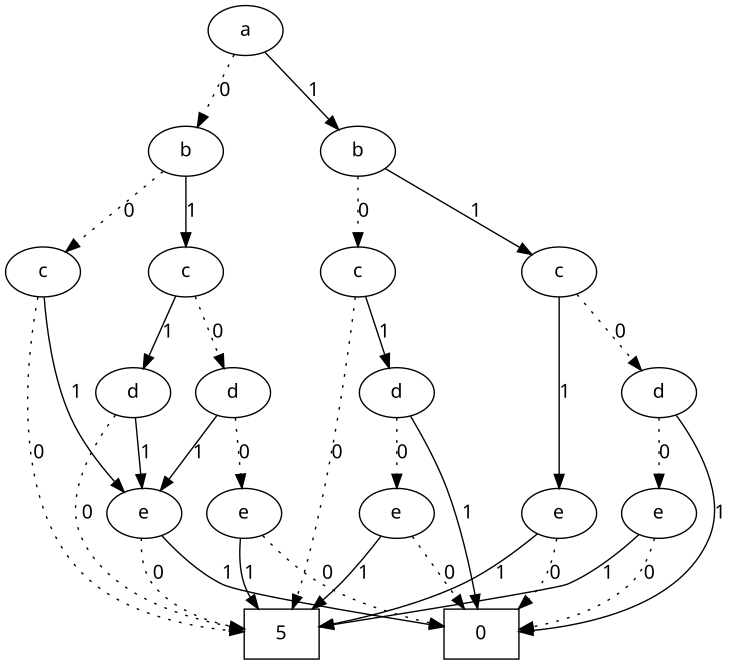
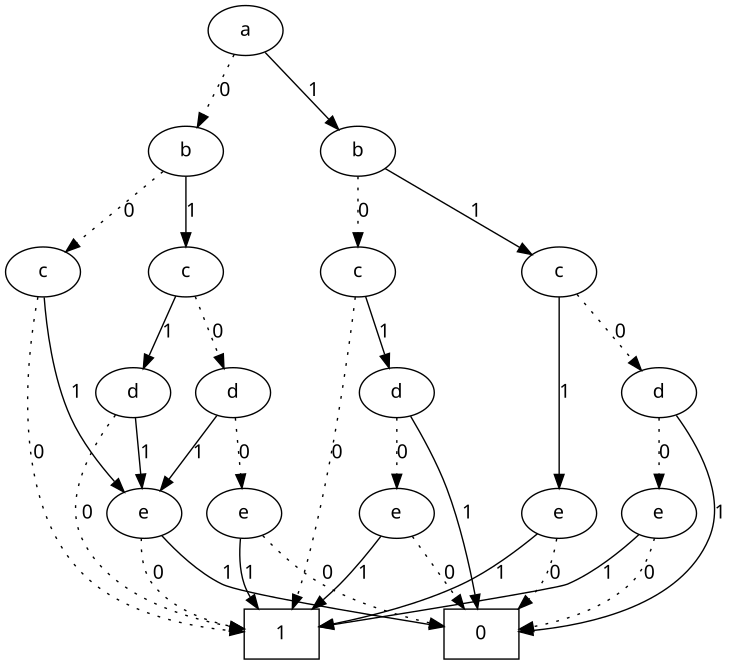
  digraph {
    fontname="Noto Sans"
    node [fontname="Noto Sans"]
    edge [style=dotted fontname="Noto Sans"]
    n1 [label=a]
    n2 [label=b]
    n3 [label=b]
    n4 [label=c]
    n5 [label=c]
    n6 [label=c]
    n7 [label=c]
    n8 [label=d]
    n9 [label=d]
    n10 [label=d]
    n11 [label=d]
    n12 [label=e]
    n13 [label=e]
    n14 [label=e]
    n15 [label=e]
    n16 [label=e]
-   n17 [label=5 shape=box]
+   n17 [label=1 shape=box]
    n18 [label=0 shape=box]
    subgraph sub_1 {
      rank=same
      n1
    }
    subgraph sub_2 {
      rank=same
      n2
      n3
    }
    subgraph sub_3 {
      rank=same
      n4
      n5
      n6
      n7
    }
    subgraph sub_4 {
      rank=same
      n8
      n9
      n10
      n11
    }
    subgraph sub_5 {
      rank=same
      n12
      n13
      n14
      n15
      n16
    }
    n1 -> n2 [label=0]
    n1 -> n3 [label=1 style=solid]
    n2 -> n4 [label=0]
    n2 -> n5 [label=1 style=solid]
    n3 -> n6 [label=0]
    n3 -> n7 [label=1 style=solid]
    n4 -> n12 [label=1 style=solid]
    n4 -> n17 [label=0]
    n5 -> n8 [label=0]
    n5 -> n9 [label=1 style=solid]
    n6 -> n10 [label=1 style=solid]
    n6 -> n17 [label=0]
    n7 -> n11 [label=0]
    n7 -> n16 [label=1 style=solid]
    n8 -> n12 [label=1 style=solid]
    n8 -> n13 [label=0]
    n9 -> n12 [label=1 style=solid]
    n9 -> n17 [label=0]
    n10 -> n14 [label=0]
    n10 -> n18 [label=1 style=solid]
    n11 -> n15 [label=0]
    n11 -> n18 [label=1 style=solid]
    n12 -> n17 [label=0]
    n12 -> n18 [label=1 style=solid]
    n13 -> n17 [label=1 style=solid]
    n13 -> n18 [label=0]
    n14 -> n17 [label=1 style=solid]
    n14 -> n18 [label=0]
    n15 -> n17 [label=1 style=solid]
    n15 -> n18 [label=0]
    n16 -> n17 [label=1 style=solid]
    n16 -> n18 [label=0]
  }
